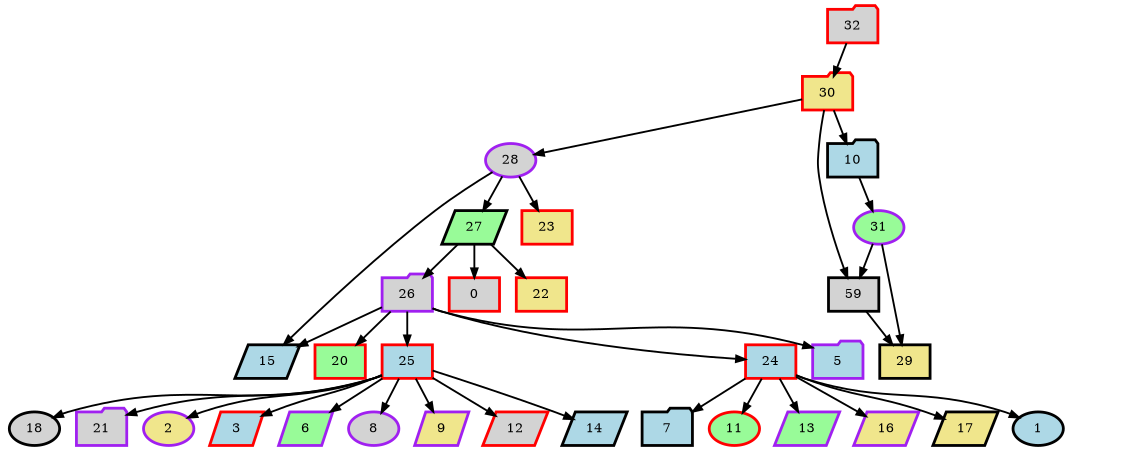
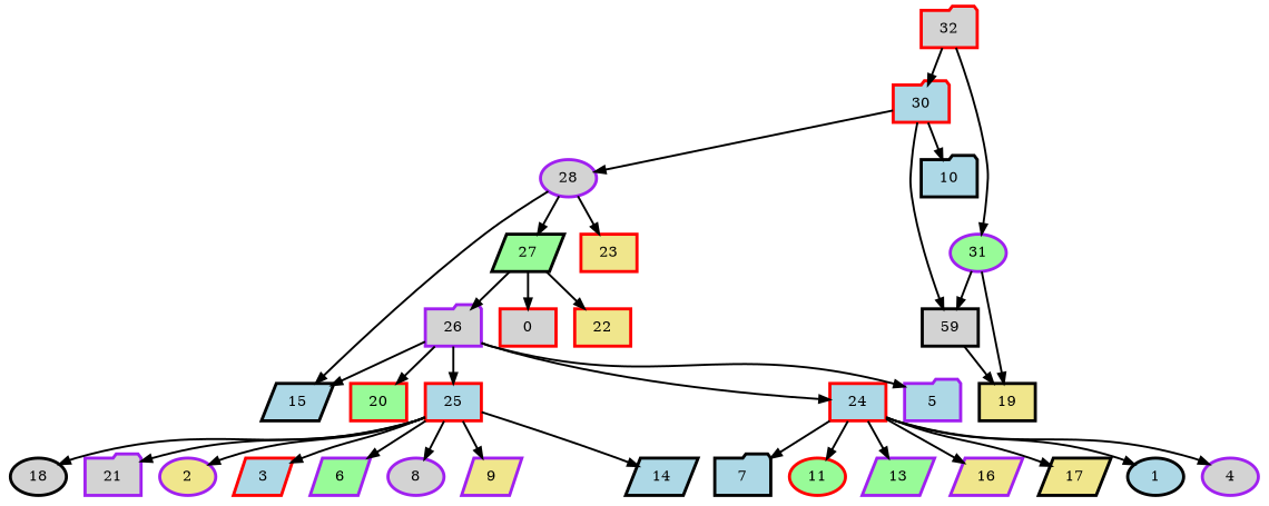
  digraph {
    node [color=purple fillcolor=lightgrey penwidth=3 shape=parallelogram style=filled]
    edge [penwidth=2]
    n1 [color=red label=0 shape=box]
    n2 [color=black fillcolor=lightblue label=1 shape=ellipse]
    n3 [fillcolor=khaki label=2 shape=ellipse]
    n4 [color=red fillcolor=lightblue label=3]
+   n5 [label=4 shape=ellipse]
    n6 [fillcolor=lightblue label=5 shape=folder]
    n7 [fillcolor=palegreen label=6]
    n8 [color=black fillcolor=lightblue label=7 shape=folder]
    n9 [label=8 shape=ellipse]
    n10 [fillcolor=khaki label=9]
    n11 [color=black fillcolor=lightblue label=10 shape=folder]
    n12 [color=red fillcolor=palegreen label=11 shape=ellipse]
-   n13 [color=red label=12]
    n14 [fillcolor=palegreen label=13]
    n15 [color=black fillcolor=lightblue label=14]
    n16 [color=black fillcolor=lightblue label=15]
    n17 [fillcolor=khaki label=16]
    n18 [color=black fillcolor=khaki label=17]
    n19 [color=black label=18 shape=ellipse]
-   n20 [color=black fillcolor=khaki label=29 shape=box]
+   n20 [color=black fillcolor=khaki label=19 shape=box]
    n21 [color=red fillcolor=palegreen label=20 shape=box]
    n22 [label=21 shape=folder]
    n23 [color=red fillcolor=khaki label=22 shape=box]
    n24 [color=red fillcolor=khaki label=23 shape=box]
    n25 [color=red fillcolor=lightblue label=25 shape=box]
    n26 [color=black label=59 shape=box]
-   n27 [color=red fillcolor=khaki label=30 shape=folder]
+   n27 [color=red fillcolor=lightblue label=30 shape=folder]
    n28 [label=28 shape=ellipse]
    n29 [color=black fillcolor=palegreen label=27]
    n30 [color=red fillcolor=lightblue label=24 shape=box]
    n31 [label=26 shape=folder]
    n32 [fillcolor=palegreen label=31 shape=ellipse]
    n33 [color=red label=32 shape=folder]
    n25 -> n3
    n25 -> n4
    n25 -> n7
    n25 -> n9
    n25 -> n10
-   n25 -> n13
    n25 -> n15
    n25 -> n19
    n25 -> n22
    n26 -> n20
    n27 -> n11
    n27 -> n26
    n27 -> n28
    n28 -> n16
    n28 -> n24
    n28 -> n29
    n29 -> n1
    n29 -> n23
    n29 -> n31
    n30 -> n2
+   n30 -> n5
    n30 -> n8
    n30 -> n12
    n30 -> n14
    n30 -> n17
    n30 -> n18
    n31 -> n6
    n31 -> n16
    n31 -> n21
    n31 -> n25
    n31 -> n30
    n32 -> n20
    n32 -> n26
    n33 -> n27
-   n11 -> n32
+   n33 -> n32
  }
